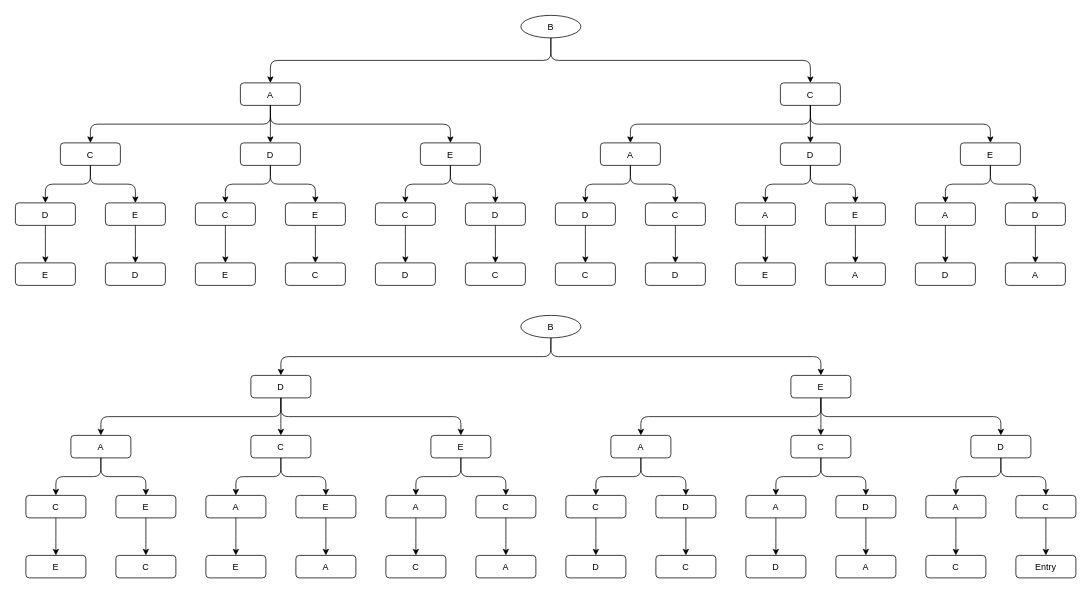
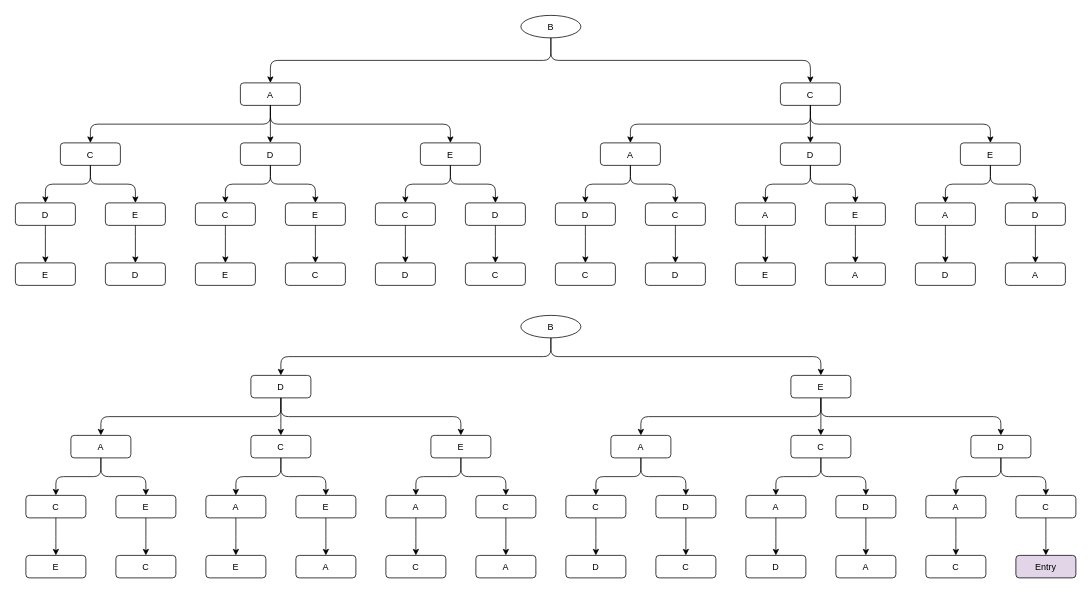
  <mxCell id="0" />
  <mxCell id="1" parent="0" />
  <mxCell id="2" value="B" style="ellipse" vertex="1" parent="1"><mxGeometry x="694" y="20" width="80" height="30" as="geometry" /></mxCell>
  <mxCell id="3" value="A" style="rounded=1;" vertex="1" parent="1"><mxGeometry x="320" y="110" width="80" height="30" as="geometry" /></mxCell>
  <mxCell id="4" value="" style="edgeStyle=elbowEdgeStyle;elbow=vertical;" edge="1" source="2" target="3" parent="1"><mxGeometry relative="1" as="geometry" /></mxCell>
  <mxCell id="5" value="C" style="rounded=1;" vertex="1" parent="1"><mxGeometry x="80" y="190" width="80" height="30" as="geometry" /></mxCell>
  <mxCell id="6" value="" style="edgeStyle=elbowEdgeStyle;elbow=vertical;" edge="1" source="3" target="5" parent="1"><mxGeometry relative="1" as="geometry" /></mxCell>
  <mxCell id="7" value="C" style="rounded=1;" vertex="1" parent="1"><mxGeometry x="1040" y="110" width="80" height="30" as="geometry" /></mxCell>
  <mxCell id="8" value="" style="edgeStyle=elbowEdgeStyle;elbow=vertical;" edge="1" source="2" target="7" parent="1"><mxGeometry relative="1" as="geometry" /></mxCell>
  <mxCell id="9" value="D" style="rounded=1;" vertex="1" parent="1"><mxGeometry x="320" y="190" width="80" height="30" as="geometry" /></mxCell>
  <mxCell id="10" value="" style="edgeStyle=elbowEdgeStyle;elbow=vertical;" edge="1" source="3" target="9" parent="1"><mxGeometry relative="1" as="geometry" /></mxCell>
  <mxCell id="11" value="E" style="rounded=1;" vertex="1" parent="1"><mxGeometry x="560" y="190" width="80" height="30" as="geometry" /></mxCell>
  <mxCell id="12" value="" style="edgeStyle=elbowEdgeStyle;elbow=vertical;" edge="1" source="3" target="11" parent="1"><mxGeometry relative="1" as="geometry" /></mxCell>
  <mxCell id="13" value="D" style="rounded=1;" vertex="1" parent="1"><mxGeometry x="20" y="270" width="80" height="30" as="geometry" /></mxCell>
  <mxCell id="14" value="" style="edgeStyle=elbowEdgeStyle;elbow=vertical;" edge="1" source="5" target="13" parent="1"><mxGeometry relative="1" as="geometry" /></mxCell>
  <mxCell id="15" value="E" style="rounded=1;" vertex="1" parent="1"><mxGeometry x="140" y="270" width="80" height="30" as="geometry" /></mxCell>
  <mxCell id="16" value="" style="edgeStyle=elbowEdgeStyle;elbow=vertical;" edge="1" source="5" target="15" parent="1"><mxGeometry relative="1" as="geometry" /></mxCell>
  <mxCell id="17" value="C" style="rounded=1;" vertex="1" parent="1"><mxGeometry x="260" y="270" width="80" height="30" as="geometry" /></mxCell>
  <mxCell id="18" value="" style="edgeStyle=elbowEdgeStyle;elbow=vertical;" edge="1" source="9" target="17" parent="1"><mxGeometry relative="1" as="geometry" /></mxCell>
  <mxCell id="19" value="E" style="rounded=1;" vertex="1" parent="1"><mxGeometry x="380" y="270" width="80" height="30" as="geometry" /></mxCell>
  <mxCell id="20" value="" style="edgeStyle=elbowEdgeStyle;elbow=vertical;" edge="1" source="9" target="19" parent="1"><mxGeometry relative="1" as="geometry" /></mxCell>
  <mxCell id="21" value="C" style="rounded=1;" vertex="1" parent="1"><mxGeometry x="500" y="270" width="80" height="30" as="geometry" /></mxCell>
  <mxCell id="22" value="" style="edgeStyle=elbowEdgeStyle;elbow=vertical;" edge="1" source="11" target="21" parent="1"><mxGeometry relative="1" as="geometry" /></mxCell>
  <mxCell id="23" value="D" style="rounded=1;" vertex="1" parent="1"><mxGeometry x="620" y="270" width="80" height="30" as="geometry" /></mxCell>
  <mxCell id="24" value="" style="edgeStyle=elbowEdgeStyle;elbow=vertical;" edge="1" source="11" target="23" parent="1"><mxGeometry relative="1" as="geometry" /></mxCell>
  <mxCell id="25" value="A" style="rounded=1;" vertex="1" parent="1"><mxGeometry x="800" y="190" width="80" height="30" as="geometry" /></mxCell>
  <mxCell id="26" value="" style="edgeStyle=elbowEdgeStyle;elbow=vertical;" edge="1" source="7" target="25" parent="1"><mxGeometry relative="1" as="geometry" /></mxCell>
  <mxCell id="27" value="D" style="rounded=1;" vertex="1" parent="1"><mxGeometry x="1040" y="190" width="80" height="30" as="geometry" /></mxCell>
  <mxCell id="28" value="" style="edgeStyle=elbowEdgeStyle;elbow=vertical;" edge="1" source="7" target="27" parent="1"><mxGeometry relative="1" as="geometry" /></mxCell>
  <mxCell id="29" value="E" style="rounded=1;" vertex="1" parent="1"><mxGeometry x="1280" y="190" width="80" height="30" as="geometry" /></mxCell>
  <mxCell id="30" value="" style="edgeStyle=elbowEdgeStyle;elbow=vertical;" edge="1" source="7" target="29" parent="1"><mxGeometry relative="1" as="geometry" /></mxCell>
  <mxCell id="31" value="D" style="rounded=1;" vertex="1" parent="1"><mxGeometry x="740" y="270" width="80" height="30" as="geometry" /></mxCell>
  <mxCell id="32" value="" style="edgeStyle=elbowEdgeStyle;elbow=vertical;" edge="1" source="25" target="31" parent="1"><mxGeometry relative="1" as="geometry" /></mxCell>
  <mxCell id="33" value="C" style="rounded=1;" vertex="1" parent="1"><mxGeometry x="740" y="350" width="80" height="30" as="geometry" /></mxCell>
  <mxCell id="34" value="" style="edgeStyle=elbowEdgeStyle;elbow=vertical;" edge="1" source="31" target="33" parent="1"><mxGeometry relative="1" as="geometry" /></mxCell>
  <mxCell id="35" value="C" style="rounded=1;" vertex="1" parent="1"><mxGeometry x="860" y="270" width="80" height="30" as="geometry" /></mxCell>
  <mxCell id="36" value="" style="edgeStyle=elbowEdgeStyle;elbow=vertical;" edge="1" source="25" target="35" parent="1"><mxGeometry relative="1" as="geometry" /></mxCell>
  <mxCell id="37" value="A" style="rounded=1;" vertex="1" parent="1"><mxGeometry x="980" y="270" width="80" height="30" as="geometry" /></mxCell>
  <mxCell id="38" value="" style="edgeStyle=elbowEdgeStyle;elbow=vertical;" edge="1" source="27" target="37" parent="1"><mxGeometry relative="1" as="geometry" /></mxCell>
  <mxCell id="39" value="E" style="rounded=1;" vertex="1" parent="1"><mxGeometry x="1100" y="270" width="80" height="30" as="geometry" /></mxCell>
  <mxCell id="40" value="" style="edgeStyle=elbowEdgeStyle;elbow=vertical;" edge="1" source="27" target="39" parent="1"><mxGeometry relative="1" as="geometry" /></mxCell>
  <mxCell id="41" value="A" style="rounded=1;" vertex="1" parent="1"><mxGeometry x="1220" y="270" width="80" height="30" as="geometry" /></mxCell>
  <mxCell id="42" value="" style="edgeStyle=elbowEdgeStyle;elbow=vertical;" edge="1" source="29" target="41" parent="1"><mxGeometry relative="1" as="geometry" /></mxCell>
  <mxCell id="43" value="D" style="rounded=1;" vertex="1" parent="1"><mxGeometry x="1340" y="270" width="80" height="30" as="geometry" /></mxCell>
  <mxCell id="44" value="" style="edgeStyle=elbowEdgeStyle;elbow=vertical;" edge="1" source="29" target="43" parent="1"><mxGeometry relative="1" as="geometry" /></mxCell>
  <mxCell id="45" value="E" style="rounded=1;" vertex="1" parent="1"><mxGeometry x="20" y="350" width="80" height="30" as="geometry" /></mxCell>
  <mxCell id="46" value="" style="edgeStyle=elbowEdgeStyle;elbow=vertical;" edge="1" source="13" target="45" parent="1"><mxGeometry relative="1" as="geometry" /></mxCell>
  <mxCell id="47" value="D" style="rounded=1;" vertex="1" parent="1"><mxGeometry x="140" y="350" width="80" height="30" as="geometry" /></mxCell>
  <mxCell id="48" value="" style="edgeStyle=elbowEdgeStyle;elbow=vertical;" edge="1" source="15" target="47" parent="1"><mxGeometry relative="1" as="geometry" /></mxCell>
  <mxCell id="49" value="E" style="rounded=1;" vertex="1" parent="1"><mxGeometry x="260" y="350" width="80" height="30" as="geometry" /></mxCell>
  <mxCell id="50" value="" style="edgeStyle=elbowEdgeStyle;elbow=vertical;" edge="1" source="17" target="49" parent="1"><mxGeometry relative="1" as="geometry" /></mxCell>
  <mxCell id="51" value="C" style="rounded=1;" vertex="1" parent="1"><mxGeometry x="380" y="350" width="80" height="30" as="geometry" /></mxCell>
  <mxCell id="52" value="" style="edgeStyle=elbowEdgeStyle;elbow=vertical;" edge="1" source="19" target="51" parent="1"><mxGeometry relative="1" as="geometry" /></mxCell>
  <mxCell id="53" value="D" style="rounded=1;" vertex="1" parent="1"><mxGeometry x="500" y="350" width="80" height="30" as="geometry" /></mxCell>
  <mxCell id="54" value="" style="edgeStyle=elbowEdgeStyle;elbow=vertical;" edge="1" source="21" target="53" parent="1"><mxGeometry relative="1" as="geometry" /></mxCell>
  <mxCell id="55" value="C" style="rounded=1;" vertex="1" parent="1"><mxGeometry x="620" y="350" width="80" height="30" as="geometry" /></mxCell>
  <mxCell id="56" value="" style="edgeStyle=elbowEdgeStyle;elbow=vertical;" edge="1" source="23" target="55" parent="1"><mxGeometry relative="1" as="geometry" /></mxCell>
  <mxCell id="57" value="D" style="rounded=1;" vertex="1" parent="1"><mxGeometry x="860" y="350" width="80" height="30" as="geometry" /></mxCell>
  <mxCell id="58" value="" style="edgeStyle=elbowEdgeStyle;elbow=vertical;" edge="1" source="35" target="57" parent="1"><mxGeometry relative="1" as="geometry" /></mxCell>
  <mxCell id="59" value="E" style="rounded=1;" vertex="1" parent="1"><mxGeometry x="980" y="350" width="80" height="30" as="geometry" /></mxCell>
  <mxCell id="60" value="" style="edgeStyle=elbowEdgeStyle;elbow=vertical;" edge="1" source="37" target="59" parent="1"><mxGeometry relative="1" as="geometry" /></mxCell>
  <mxCell id="61" value="A" style="rounded=1;" vertex="1" parent="1"><mxGeometry x="1100" y="350" width="80" height="30" as="geometry" /></mxCell>
  <mxCell id="62" value="" style="edgeStyle=elbowEdgeStyle;elbow=vertical;" edge="1" source="39" target="61" parent="1"><mxGeometry relative="1" as="geometry" /></mxCell>
  <mxCell id="63" value="D" style="rounded=1;" vertex="1" parent="1"><mxGeometry x="1220" y="350" width="80" height="30" as="geometry" /></mxCell>
  <mxCell id="64" value="" style="edgeStyle=elbowEdgeStyle;elbow=vertical;" edge="1" source="41" target="63" parent="1"><mxGeometry relative="1" as="geometry" /></mxCell>
  <mxCell id="65" value="A" style="rounded=1;" vertex="1" parent="1"><mxGeometry x="1340" y="350" width="80" height="30" as="geometry" /></mxCell>
  <mxCell id="66" value="" style="edgeStyle=elbowEdgeStyle;elbow=vertical;" edge="1" source="43" target="65" parent="1"><mxGeometry relative="1" as="geometry" /></mxCell>
  <mxCell id="67" value="B" style="ellipse" vertex="1" parent="1"><mxGeometry x="694" y="420" width="80" height="30" as="geometry" /></mxCell>
  <mxCell id="68" value="D" style="rounded=1;" vertex="1" parent="1"><mxGeometry x="334" y="500" width="80" height="30" as="geometry" /></mxCell>
  <mxCell id="69" value="" style="edgeStyle=elbowEdgeStyle;elbow=vertical;" edge="1" source="67" target="68" parent="1"><mxGeometry relative="1" as="geometry" /></mxCell>
  <mxCell id="70" value="E" style="rounded=1;" vertex="1" parent="1"><mxGeometry x="1054" y="500" width="80" height="30" as="geometry" /></mxCell>
  <mxCell id="71" value="" style="edgeStyle=elbowEdgeStyle;elbow=vertical;" edge="1" source="67" target="70" parent="1"><mxGeometry relative="1" as="geometry" /></mxCell>
  <mxCell id="72" value="A" style="rounded=1;" vertex="1" parent="1"><mxGeometry x="94" y="580" width="80" height="30" as="geometry" /></mxCell>
  <mxCell id="73" value="" style="edgeStyle=elbowEdgeStyle;elbow=vertical;" edge="1" source="68" target="72" parent="1"><mxGeometry relative="1" as="geometry" /></mxCell>
  <mxCell id="74" value="C" style="rounded=1;" vertex="1" parent="1"><mxGeometry x="334" y="580" width="80" height="30" as="geometry" /></mxCell>
  <mxCell id="75" value="" style="edgeStyle=elbowEdgeStyle;elbow=vertical;" edge="1" source="68" target="74" parent="1"><mxGeometry relative="1" as="geometry" /></mxCell>
  <mxCell id="76" value="E" style="rounded=1;" vertex="1" parent="1"><mxGeometry x="574" y="580" width="80" height="30" as="geometry" /></mxCell>
  <mxCell id="77" value="" style="edgeStyle=elbowEdgeStyle;elbow=vertical;" edge="1" source="68" target="76" parent="1"><mxGeometry relative="1" as="geometry" /></mxCell>
  <mxCell id="78" value="A" style="rounded=1;" vertex="1" parent="1"><mxGeometry x="814" y="580" width="80" height="30" as="geometry" /></mxCell>
  <mxCell id="79" value="" style="edgeStyle=elbowEdgeStyle;elbow=vertical;" edge="1" source="70" target="78" parent="1"><mxGeometry relative="1" as="geometry" /></mxCell>
  <mxCell id="80" value="C" style="rounded=1;" vertex="1" parent="1"><mxGeometry x="1054" y="580" width="80" height="30" as="geometry" /></mxCell>
  <mxCell id="81" value="" style="edgeStyle=elbowEdgeStyle;elbow=vertical;" edge="1" source="70" target="80" parent="1"><mxGeometry relative="1" as="geometry" /></mxCell>
  <mxCell id="82" value="D" style="rounded=1;" vertex="1" parent="1"><mxGeometry x="1294" y="580" width="80" height="30" as="geometry" /></mxCell>
  <mxCell id="83" value="" style="edgeStyle=elbowEdgeStyle;elbow=vertical;" edge="1" source="70" target="82" parent="1"><mxGeometry relative="1" as="geometry" /></mxCell>
  <mxCell id="84" value="C" style="rounded=1;" vertex="1" parent="1"><mxGeometry x="34" y="660" width="80" height="30" as="geometry" /></mxCell>
  <mxCell id="85" value="" style="edgeStyle=elbowEdgeStyle;elbow=vertical;" edge="1" source="72" target="84" parent="1"><mxGeometry relative="1" as="geometry" /></mxCell>
  <mxCell id="86" value="E" style="rounded=1;" vertex="1" parent="1"><mxGeometry x="154" y="660" width="80" height="30" as="geometry" /></mxCell>
  <mxCell id="87" value="" style="edgeStyle=elbowEdgeStyle;elbow=vertical;" edge="1" source="72" target="86" parent="1"><mxGeometry relative="1" as="geometry" /></mxCell>
  <mxCell id="88" value="A" style="rounded=1;" vertex="1" parent="1"><mxGeometry x="274" y="660" width="80" height="30" as="geometry" /></mxCell>
  <mxCell id="89" value="" style="edgeStyle=elbowEdgeStyle;elbow=vertical;" edge="1" source="74" target="88" parent="1"><mxGeometry relative="1" as="geometry" /></mxCell>
  <mxCell id="90" value="E" style="rounded=1;" vertex="1" parent="1"><mxGeometry x="394" y="660" width="80" height="30" as="geometry" /></mxCell>
  <mxCell id="91" value="" style="edgeStyle=elbowEdgeStyle;elbow=vertical;" edge="1" source="74" target="90" parent="1"><mxGeometry relative="1" as="geometry" /></mxCell>
  <mxCell id="92" value="A" style="rounded=1;" vertex="1" parent="1"><mxGeometry x="514" y="660" width="80" height="30" as="geometry" /></mxCell>
  <mxCell id="93" value="" style="edgeStyle=elbowEdgeStyle;elbow=vertical;" edge="1" source="76" target="92" parent="1"><mxGeometry relative="1" as="geometry" /></mxCell>
  <mxCell id="94" value="C" style="rounded=1;" vertex="1" parent="1"><mxGeometry x="634" y="660" width="80" height="30" as="geometry" /></mxCell>
  <mxCell id="95" value="" style="edgeStyle=elbowEdgeStyle;elbow=vertical;" edge="1" source="76" target="94" parent="1"><mxGeometry relative="1" as="geometry" /></mxCell>
  <mxCell id="96" value="C" style="rounded=1;" vertex="1" parent="1"><mxGeometry x="754" y="660" width="80" height="30" as="geometry" /></mxCell>
  <mxCell id="97" value="" style="edgeStyle=elbowEdgeStyle;elbow=vertical;" edge="1" source="78" target="96" parent="1"><mxGeometry relative="1" as="geometry" /></mxCell>
  <mxCell id="98" value="D" style="rounded=1;" vertex="1" parent="1"><mxGeometry x="874" y="660" width="80" height="30" as="geometry" /></mxCell>
  <mxCell id="99" value="" style="edgeStyle=elbowEdgeStyle;elbow=vertical;" edge="1" source="78" target="98" parent="1"><mxGeometry relative="1" as="geometry" /></mxCell>
  <mxCell id="100" value="A" style="rounded=1;" vertex="1" parent="1"><mxGeometry x="994" y="660" width="80" height="30" as="geometry" /></mxCell>
  <mxCell id="101" value="" style="edgeStyle=elbowEdgeStyle;elbow=vertical;" edge="1" source="80" target="100" parent="1"><mxGeometry relative="1" as="geometry" /></mxCell>
  <mxCell id="102" value="D" style="rounded=1;" vertex="1" parent="1"><mxGeometry x="1114" y="660" width="80" height="30" as="geometry" /></mxCell>
  <mxCell id="103" value="" style="edgeStyle=elbowEdgeStyle;elbow=vertical;" edge="1" source="80" target="102" parent="1"><mxGeometry relative="1" as="geometry" /></mxCell>
  <mxCell id="104" value="A" style="rounded=1;" vertex="1" parent="1"><mxGeometry x="1234" y="660" width="80" height="30" as="geometry" /></mxCell>
  <mxCell id="105" value="" style="edgeStyle=elbowEdgeStyle;elbow=vertical;" edge="1" source="82" target="104" parent="1"><mxGeometry relative="1" as="geometry" /></mxCell>
  <mxCell id="106" value="C" style="rounded=1;" vertex="1" parent="1"><mxGeometry x="1354" y="660" width="80" height="30" as="geometry" /></mxCell>
  <mxCell id="107" value="" style="edgeStyle=elbowEdgeStyle;elbow=vertical;" edge="1" source="82" target="106" parent="1"><mxGeometry relative="1" as="geometry" /></mxCell>
  <mxCell id="108" value="E" style="rounded=1;" vertex="1" parent="1"><mxGeometry x="34" y="740" width="80" height="30" as="geometry" /></mxCell>
  <mxCell id="109" value="" style="edgeStyle=elbowEdgeStyle;elbow=vertical;" edge="1" source="84" target="108" parent="1"><mxGeometry relative="1" as="geometry" /></mxCell>
  <mxCell id="110" value="C" style="rounded=1;" vertex="1" parent="1"><mxGeometry x="154" y="740" width="80" height="30" as="geometry" /></mxCell>
  <mxCell id="111" value="" style="edgeStyle=elbowEdgeStyle;elbow=vertical;" edge="1" source="86" target="110" parent="1"><mxGeometry relative="1" as="geometry" /></mxCell>
  <mxCell id="112" value="E" style="rounded=1;" vertex="1" parent="1"><mxGeometry x="274" y="740" width="80" height="30" as="geometry" /></mxCell>
  <mxCell id="113" value="" style="edgeStyle=elbowEdgeStyle;elbow=vertical;" edge="1" source="88" target="112" parent="1"><mxGeometry relative="1" as="geometry" /></mxCell>
  <mxCell id="114" value="A" style="rounded=1;" vertex="1" parent="1"><mxGeometry x="394" y="740" width="80" height="30" as="geometry" /></mxCell>
  <mxCell id="115" value="" style="edgeStyle=elbowEdgeStyle;elbow=vertical;" edge="1" source="90" target="114" parent="1"><mxGeometry relative="1" as="geometry" /></mxCell>
  <mxCell id="116" value="C" style="rounded=1;" vertex="1" parent="1"><mxGeometry x="514" y="740" width="80" height="30" as="geometry" /></mxCell>
  <mxCell id="117" value="" style="edgeStyle=elbowEdgeStyle;elbow=vertical;" edge="1" source="92" target="116" parent="1"><mxGeometry relative="1" as="geometry" /></mxCell>
  <mxCell id="118" value="A" style="rounded=1;" vertex="1" parent="1"><mxGeometry x="634" y="740" width="80" height="30" as="geometry" /></mxCell>
  <mxCell id="119" value="" style="edgeStyle=elbowEdgeStyle;elbow=vertical;" edge="1" source="94" target="118" parent="1"><mxGeometry relative="1" as="geometry" /></mxCell>
  <mxCell id="120" value="D" style="rounded=1;" vertex="1" parent="1"><mxGeometry x="754" y="740" width="80" height="30" as="geometry" /></mxCell>
  <mxCell id="121" value="" style="edgeStyle=elbowEdgeStyle;elbow=vertical;" edge="1" source="96" target="120" parent="1"><mxGeometry relative="1" as="geometry" /></mxCell>
  <mxCell id="122" value="C" style="rounded=1;" vertex="1" parent="1"><mxGeometry x="874" y="740" width="80" height="30" as="geometry" /></mxCell>
  <mxCell id="123" value="" style="edgeStyle=elbowEdgeStyle;elbow=vertical;" edge="1" source="98" target="122" parent="1"><mxGeometry relative="1" as="geometry" /></mxCell>
  <mxCell id="124" value="D" style="rounded=1;" vertex="1" parent="1"><mxGeometry x="994" y="740" width="80" height="30" as="geometry" /></mxCell>
  <mxCell id="125" value="" style="edgeStyle=elbowEdgeStyle;elbow=vertical;" edge="1" source="100" target="124" parent="1"><mxGeometry relative="1" as="geometry" /></mxCell>
  <mxCell id="126" value="A" style="rounded=1;" vertex="1" parent="1"><mxGeometry x="1114" y="740" width="80" height="30" as="geometry" /></mxCell>
  <mxCell id="127" value="" style="edgeStyle=elbowEdgeStyle;elbow=vertical;" edge="1" source="102" target="126" parent="1"><mxGeometry relative="1" as="geometry" /></mxCell>
  <mxCell id="128" value="C" style="rounded=1;" vertex="1" parent="1"><mxGeometry x="1234" y="740" width="80" height="30" as="geometry" /></mxCell>
  <mxCell id="129" value="" style="edgeStyle=elbowEdgeStyle;elbow=vertical;" edge="1" source="104" target="128" parent="1"><mxGeometry relative="1" as="geometry" /></mxCell>
- <mxCell id="130" value="Entry" style="rounded=1;" vertex="1" parent="1"><mxGeometry x="1354" y="740" width="80" height="30" as="geometry" /></mxCell>
+ <mxCell id="130" value="Entry" style="rounded=1;fillColor=#e1d5e7;" vertex="1" parent="1"><mxGeometry x="1354" y="740" width="80" height="30" as="geometry" /></mxCell>
  <mxCell id="131" value="" style="edgeStyle=elbowEdgeStyle;elbow=vertical;" edge="1" source="106" target="130" parent="1"><mxGeometry relative="1" as="geometry" /></mxCell>
